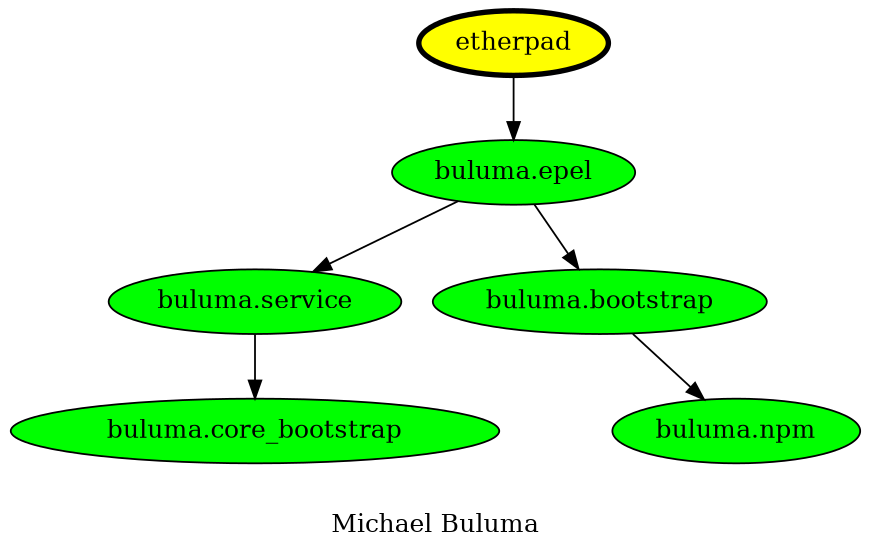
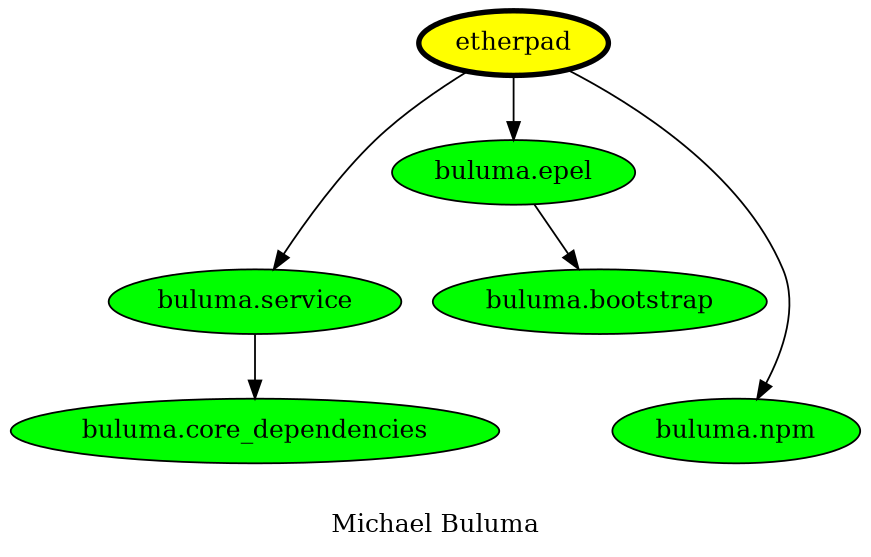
  digraph {
    label="Michael Buluma"
    node [fillcolor=green style=filled]
    etherpad [fillcolor=yellow penwidth=3]
    "buluma.epel"
    "buluma.npm"
    "buluma.service"
    "buluma.bootstrap"
-   "buluma.core_dependencies" [label="buluma.core_bootstrap"]
+   "buluma.core_dependencies"
    etherpad -> "buluma.epel"
-   "buluma.bootstrap" -> "buluma.npm"
-   "buluma.epel" -> "buluma.service"
+   etherpad -> "buluma.npm"
+   etherpad -> "buluma.service"
    "buluma.epel" -> "buluma.bootstrap"
    "buluma.service" -> "buluma.core_dependencies"
  }
